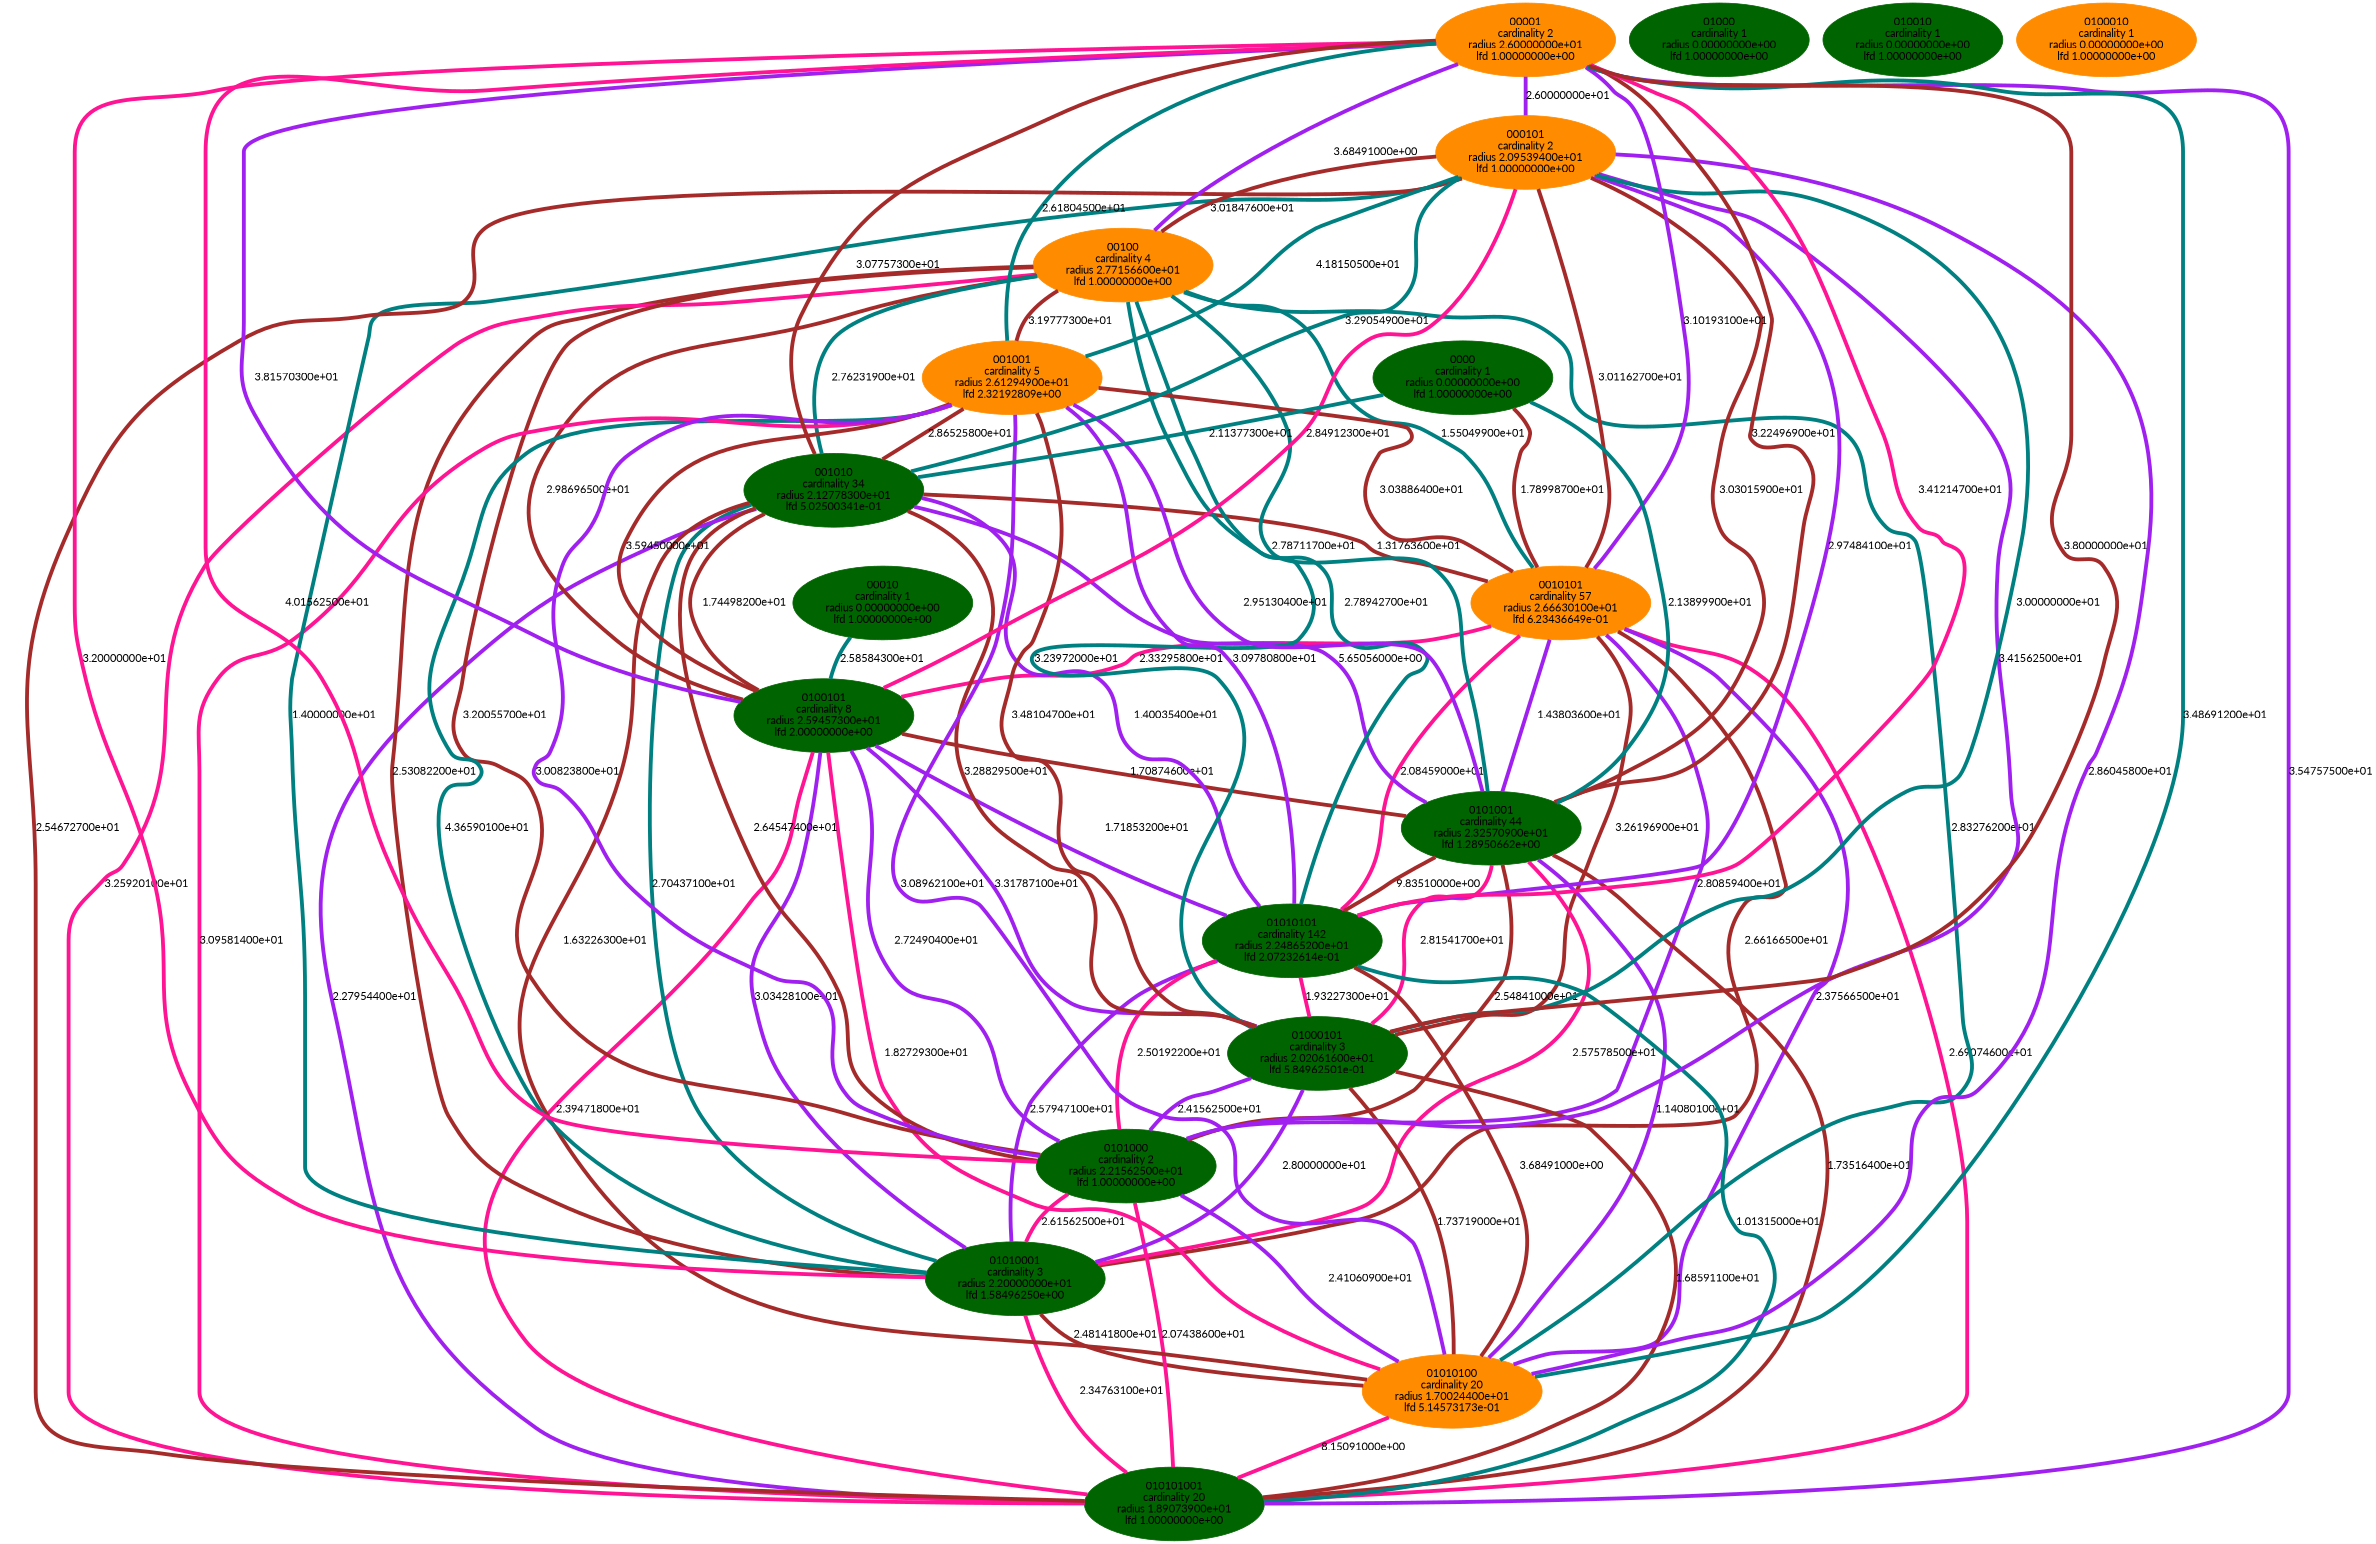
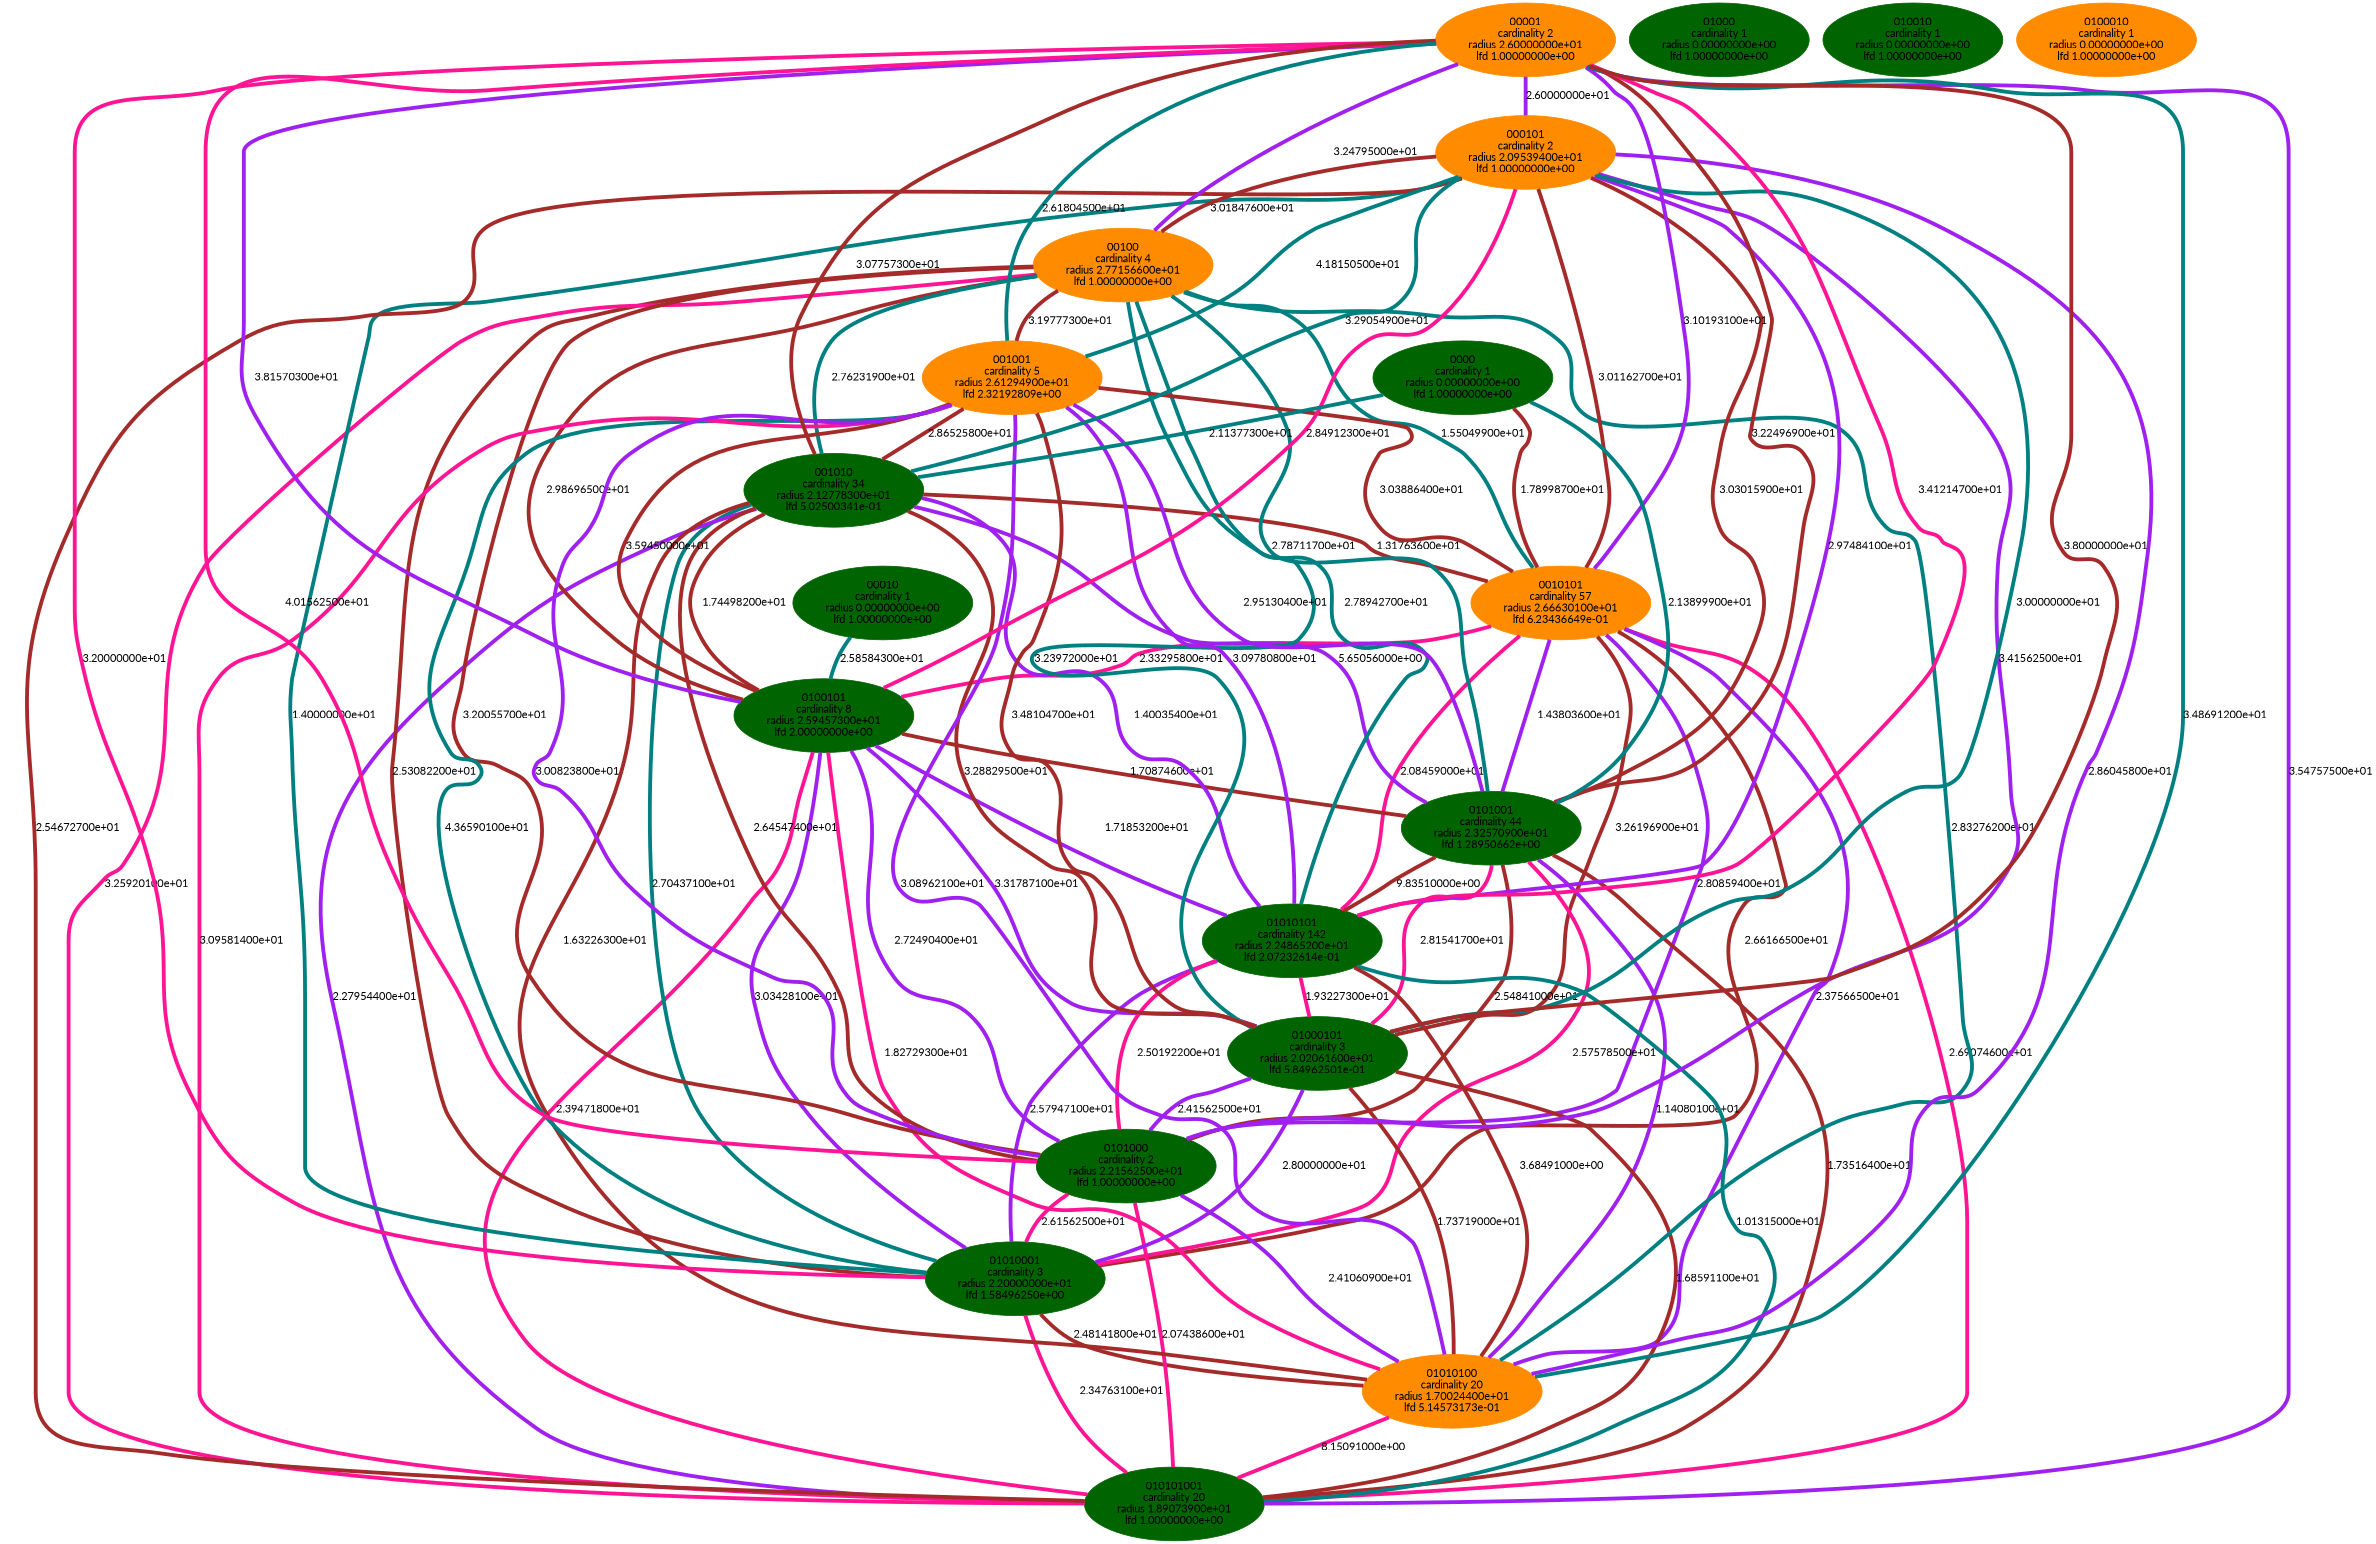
  graph {
    fontname=Lato
    node [color=darkgreen style=filled fontname=Lato]
    edge [labeldistance=10 penwidth=5 style=solid color=brown fontname=Lato]
    n1 [color=darkorange label="0010101\ncardinality 57\nradius 2.66630100e+01\nlfd 6.23436649e-01"]
    n2 [label="01010001\ncardinality 3\nradius 2.20000000e+01\nlfd 1.58496250e+00"]
    n3 [label="010101001\ncardinality 20\nradius 1.89073900e+01\nlfd 1.00000000e+00"]
    n4 [label="0100101\ncardinality 8\nradius 2.59457300e+01\nlfd 2.00000000e+00"]
    n5 [color=darkorange label="01010100\ncardinality 20\nradius 1.70024400e+01\nlfd 5.14573173e-01"]
    n6 [label="0101001\ncardinality 44\nradius 2.32570900e+01\nlfd 1.28950662e+00"]
    n7 [label="01010101\ncardinality 142\nradius 2.24865200e+01\nlfd 2.07232614e-01"]
    n8 [label="0101000\ncardinality 2\nradius 2.21562500e+01\nlfd 1.00000000e+00"]
    n9 [label="01000101\ncardinality 3\nradius 2.02061600e+01\nlfd 5.84962501e-01"]
    n10 [label="001010\ncardinality 34\nradius 2.12778300e+01\nlfd 5.02500341e-01"]
    n11 [label="00010\ncardinality 1\nradius 0.00000000e+00\nlfd 1.00000000e+00"]
    n12 [color=darkorange label="00100\ncardinality 4\nradius 2.77156600e+01\nlfd 1.00000000e+00"]
    n13 [color=darkorange label="001001\ncardinality 5\nradius 2.61294900e+01\nlfd 2.32192809e+00"]
    n14 [label="01000\ncardinality 1\nradius 0.00000000e+00\nlfd 1.00000000e+00"]
    n15 [color=darkorange label="000101\ncardinality 2\nradius 2.09539400e+01\nlfd 1.00000000e+00"]
    n16 [color=darkorange label="00001\ncardinality 2\nradius 2.60000000e+01\nlfd 1.00000000e+00"]
    n17 [label="0000\ncardinality 1\nradius 0.00000000e+00\nlfd 1.00000000e+00"]
    n18 [label="010010\ncardinality 1\nradius 0.00000000e+00\nlfd 1.00000000e+00"]
    n19 [color=darkorange label="0100010\ncardinality 1\nradius 0.00000000e+00\nlfd 1.00000000e+00"]
    n1 -- n2 [label="2.66166500e+01"]
    n1 -- n3 [label="2.69074600e+01" color=deeppink]
    n1 -- n4 [label="2.33295800e+01" color=deeppink]
    n1 -- n5 [label="2.37566500e+01" color=purple]
    n1 -- n6 [label="1.43803600e+01" color=purple]
    n1 -- n7 [label="2.08459000e+01" color=deeppink]
    n1 -- n8 [label="2.80859400e+01" color=purple]
    n1 -- n9 [label="3.26196900e+01"]
    n2 -- n3 [label="2.34763100e+01" color=deeppink]
    n2 -- n5 [label="2.48141800e+01"]
    n4 -- n2 [label="3.03428100e+01" color=purple]
    n4 -- n3 [label="2.39471800e+01" color=deeppink]
    n4 -- n5 [label="1.82729300e+01" color=deeppink]
    n4 -- n6 [label="1.70874600e+01"]
    n4 -- n7 [label="1.71853200e+01" color=purple]
    n4 -- n8 [label="2.72490400e+01" color=purple]
    n4 -- n9 [label="3.31787100e+01" color=purple]
    n5 -- n3 [label="8.15091000e+00" color=deeppink]
    n6 -- n2 [label="2.57578500e+01" color=deeppink]
    n6 -- n3 [label="1.73516400e+01"]
    n6 -- n5 [label="1.14080100e+01" color=purple]
    n6 -- n7 [label="9.83510000e+00"]
    n6 -- n8 [label="2.54841000e+01"]
    n6 -- n9 [label="2.81541700e+01" color=deeppink]
    n7 -- n2 [label="2.57947100e+01" color=purple]
    n7 -- n3 [label="1.01315000e+01" color=teal]
    n7 -- n5 [label="3.68491000e+00"]
    n7 -- n8 [label="2.50192200e+01" color=deeppink]
    n7 -- n9 [label="1.93227300e+01" color=deeppink]
    n8 -- n2 [label="2.61562500e+01" color=deeppink]
    n8 -- n3 [label="2.07438600e+01" color=deeppink]
    n8 -- n5 [label="2.41060900e+01" color=purple]
    n9 -- n2 [label="2.80000000e+01" color=purple]
    n9 -- n3 [label="1.68591100e+01"]
    n9 -- n5 [label="1.73719000e+01"]
    n9 -- n8 [label="2.41562500e+01" color=purple]
    n10 -- n1 [label="1.31763600e+01"]
    n10 -- n2 [label="2.70437100e+01" color=teal]
    n10 -- n3 [label="2.27954400e+01" color=purple]
    n10 -- n4 [label="1.74498200e+01"]
    n10 -- n5 [label="1.63226300e+01"]
    n10 -- n6 [label="5.65056000e+00" color=purple]
    n10 -- n7 [label="1.40035400e+01" color=purple]
    n10 -- n8 [label="2.64547400e+01"]
    n10 -- n9 [label="3.28829500e+01"]
    n11 -- n4 [label="2.58584300e+01" color=teal]
    n12 -- n1 [label="1.55049900e+01" color=teal]
    n12 -- n2 [label="2.53082200e+01"]
    n12 -- n3 [label="3.25920100e+01" color=deeppink]
    n12 -- n4 [label="2.98696500e+01"]
    n12 -- n5 [label="2.83276200e+01" color=teal]
    n12 -- n6 [label="2.78711700e+01" color=teal]
    n12 -- n7 [label="2.78942700e+01" color=teal]
    n12 -- n8 [label="3.20055700e+01"]
    n12 -- n9 [label="3.23972000e+01" color=teal]
    n12 -- n10 [label="2.76231900e+01" color=teal]
    n12 -- n13 [label="3.19777300e+01"]
    n13 -- n1 [label="3.03886400e+01"]
    n13 -- n2 [label="4.36590100e+01" color=teal]
    n13 -- n3 [label="3.09581400e+01" color=deeppink]
    n13 -- n4 [label="3.59450000e+01"]
    n13 -- n5 [label="3.08962100e+01" color=purple]
    n13 -- n6 [label="2.95130400e+01" color=purple]
    n13 -- n7 [label="3.09780800e+01" color=purple]
    n13 -- n8 [label="3.00823800e+01" color=purple]
    n13 -- n9 [label="3.48104700e+01"]
    n13 -- n10 [label="2.86525800e+01"]
    n15 -- n1 [label="3.01162700e+01"]
    n15 -- n2 [label="1.40000000e+01" color=teal]
    n15 -- n3 [label="2.54672700e+01"]
    n15 -- n4 [label="2.84912300e+01" color=deeppink]
    n15 -- n5 [label="2.86045800e+01" color=purple]
    n15 -- n6 [label="3.03015900e+01"]
    n15 -- n7 [label="2.97484100e+01" color=purple]
    n15 -- n8 [label="3.41562500e+01" color=purple]
    n15 -- n9 [label="3.00000000e+01" color=teal]
    n15 -- n10 [label="3.29054900e+01" color=teal]
    n15 -- n12 [label="3.01847600e+01"]
    n15 -- n13 [label="4.18150500e+01" color=teal]
    n16 -- n1 [label="3.10193100e+01" color=purple]
    n16 -- n2 [label="3.20000000e+01" color=deeppink]
    n16 -- n3 [label="3.54757500e+01" color=purple]
    n16 -- n4 [label="3.81570300e+01" color=purple]
    n16 -- n5 [label="3.48691200e+01" color=teal]
    n16 -- n6 [label="3.22496900e+01"]
    n16 -- n7 [label="3.41214700e+01" color=deeppink]
    n16 -- n8 [label="4.01562500e+01" color=deeppink]
    n16 -- n9 [label="3.80000000e+01"]
    n16 -- n10 [label="3.07757300e+01"]
-   n16 -- n12 [label="3.68491000e+00" color=purple]
+   n16 -- n12 [label="3.24795000e+01" color=purple]
    n16 -- n13 [label="2.61804500e+01" color=teal]
    n16 -- n15 [label="2.60000000e+01" color=purple]
    n17 -- n1 [label="1.78998700e+01"]
    n17 -- n6 [label="2.13899900e+01" color=teal]
    n17 -- n10 [label="2.11377300e+01" color=teal]
  }
